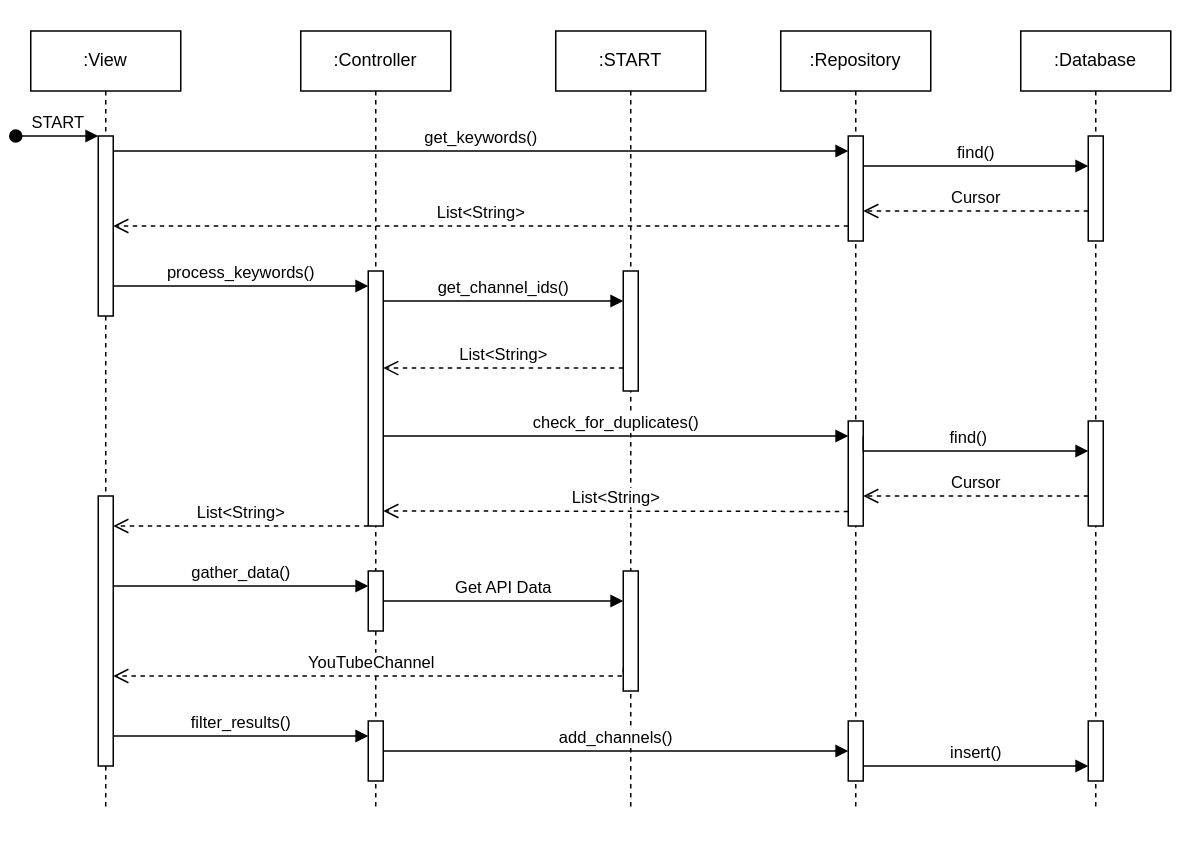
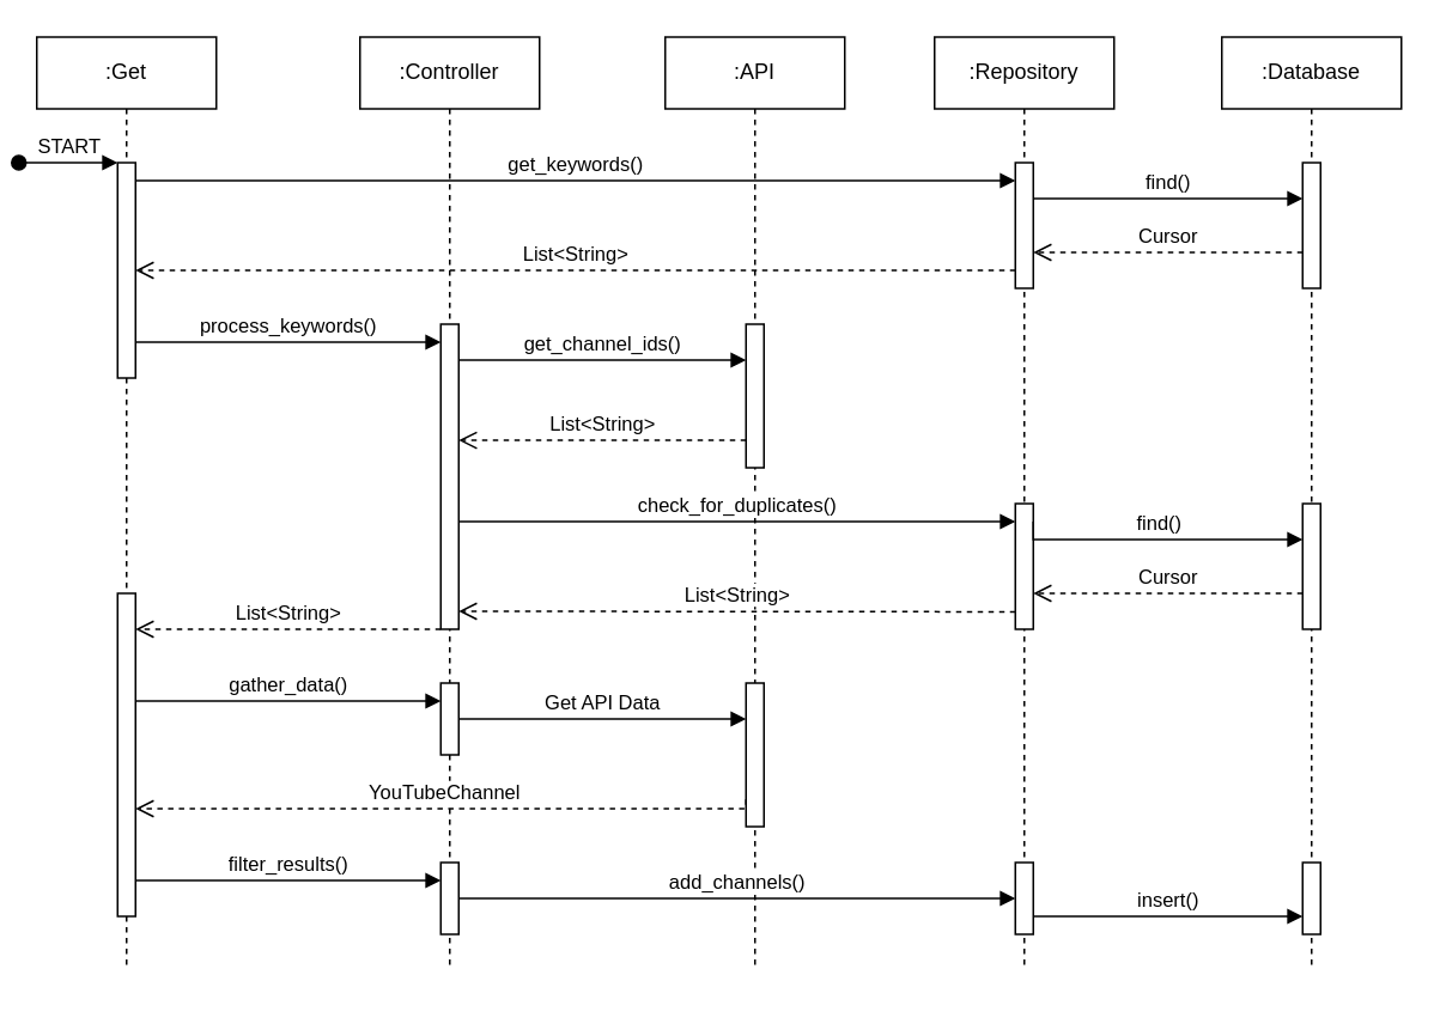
  <mxCell id="0" />
  <mxCell id="1" parent="0" />
- <mxCell id="2" value=":View" style="shape=umlLifeline;perimeter=lifelinePerimeter;whiteSpace=wrap;html=1;container=0;dropTarget=0;collapsible=0;recursiveResize=0;outlineConnect=0;portConstraint=eastwest;newEdgeStyle={&quot;edgeStyle&quot;:&quot;elbowEdgeStyle&quot;,&quot;elbow&quot;:&quot;vertical&quot;,&quot;curved&quot;:0,&quot;rounded&quot;:0};" parent="1" vertex="1"><mxGeometry x="20" y="20" width="100" height="520" as="geometry" /></mxCell>
+ <mxCell id="2" value=":Get" style="shape=umlLifeline;perimeter=lifelinePerimeter;whiteSpace=wrap;html=1;container=0;dropTarget=0;collapsible=0;recursiveResize=0;outlineConnect=0;portConstraint=eastwest;newEdgeStyle={&quot;edgeStyle&quot;:&quot;elbowEdgeStyle&quot;,&quot;elbow&quot;:&quot;vertical&quot;,&quot;curved&quot;:0,&quot;rounded&quot;:0};" parent="1" vertex="1"><mxGeometry x="20" y="20" width="100" height="520" as="geometry" /></mxCell>
  <mxCell id="3" value="" style="html=1;points=[];perimeter=orthogonalPerimeter;outlineConnect=0;targetShapes=umlLifeline;portConstraint=eastwest;newEdgeStyle={&quot;edgeStyle&quot;:&quot;elbowEdgeStyle&quot;,&quot;elbow&quot;:&quot;vertical&quot;,&quot;curved&quot;:0,&quot;rounded&quot;:0};" parent="2" vertex="1"><mxGeometry x="45" y="70" width="10" height="120" as="geometry" /></mxCell>
  <mxCell id="4" value="START" style="html=1;verticalAlign=bottom;startArrow=oval;endArrow=block;startSize=8;edgeStyle=elbowEdgeStyle;elbow=vertical;curved=0;rounded=0;" parent="2" target="3" edge="1"><mxGeometry relative="1" as="geometry"><mxPoint x="-10" y="70" as="sourcePoint" /><Array as="points"><mxPoint y="70" /></Array></mxGeometry></mxCell>
  <mxCell id="5" value="" style="html=1;points=[];perimeter=orthogonalPerimeter;outlineConnect=0;targetShapes=umlLifeline;portConstraint=eastwest;newEdgeStyle={&quot;edgeStyle&quot;:&quot;elbowEdgeStyle&quot;,&quot;elbow&quot;:&quot;vertical&quot;,&quot;curved&quot;:0,&quot;rounded&quot;:0};" parent="2" vertex="1"><mxGeometry x="45" y="310" width="10" height="180" as="geometry" /></mxCell>
  <mxCell id="6" value=":Controller" style="shape=umlLifeline;perimeter=lifelinePerimeter;whiteSpace=wrap;html=1;container=0;dropTarget=0;collapsible=0;recursiveResize=0;outlineConnect=0;portConstraint=eastwest;newEdgeStyle={&quot;edgeStyle&quot;:&quot;elbowEdgeStyle&quot;,&quot;elbow&quot;:&quot;vertical&quot;,&quot;curved&quot;:0,&quot;rounded&quot;:0};" parent="1" vertex="1"><mxGeometry x="200" y="20" width="100" height="520" as="geometry" /></mxCell>
  <mxCell id="7" value="" style="html=1;points=[];perimeter=orthogonalPerimeter;outlineConnect=0;targetShapes=umlLifeline;portConstraint=eastwest;newEdgeStyle={&quot;edgeStyle&quot;:&quot;elbowEdgeStyle&quot;,&quot;elbow&quot;:&quot;vertical&quot;,&quot;curved&quot;:0,&quot;rounded&quot;:0};" parent="6" vertex="1"><mxGeometry x="45" y="160" width="10" height="170" as="geometry" /></mxCell>
  <mxCell id="8" value="" style="html=1;points=[];perimeter=orthogonalPerimeter;outlineConnect=0;targetShapes=umlLifeline;portConstraint=eastwest;newEdgeStyle={&quot;edgeStyle&quot;:&quot;elbowEdgeStyle&quot;,&quot;elbow&quot;:&quot;vertical&quot;,&quot;curved&quot;:0,&quot;rounded&quot;:0};" parent="6" vertex="1"><mxGeometry x="45" y="460" width="10" height="40" as="geometry" /></mxCell>
  <mxCell id="9" value="get_keywords()" style="html=1;verticalAlign=bottom;endArrow=block;edgeStyle=elbowEdgeStyle;elbow=vertical;curved=0;rounded=0;" parent="1" source="3" target="15" edge="1"><mxGeometry relative="1" as="geometry"><mxPoint x="175" y="110" as="sourcePoint" /><Array as="points"><mxPoint x="160" y="100" /></Array><mxPoint x="560" y="100" as="targetPoint" /></mxGeometry></mxCell>
  <mxCell id="10" value="Cursor" style="html=1;verticalAlign=bottom;endArrow=open;dashed=1;endSize=8;edgeStyle=elbowEdgeStyle;elbow=vertical;curved=0;rounded=0;" parent="1" source="19" target="15" edge="1"><mxGeometry relative="1" as="geometry"><mxPoint x="175" y="185" as="targetPoint" /><Array as="points"><mxPoint x="700" y="140" /><mxPoint x="600" y="150" /><mxPoint x="640" y="260" /></Array><mxPoint x="245" y="260" as="sourcePoint" /></mxGeometry></mxCell>
- <mxCell id="11" value=":START" style="shape=umlLifeline;perimeter=lifelinePerimeter;whiteSpace=wrap;html=1;container=0;dropTarget=0;collapsible=0;recursiveResize=0;outlineConnect=0;portConstraint=eastwest;newEdgeStyle={&quot;edgeStyle&quot;:&quot;elbowEdgeStyle&quot;,&quot;elbow&quot;:&quot;vertical&quot;,&quot;curved&quot;:0,&quot;rounded&quot;:0};" parent="1" vertex="1"><mxGeometry x="370" y="20" width="100" height="520" as="geometry" /></mxCell>
+ <mxCell id="11" value=":API" style="shape=umlLifeline;perimeter=lifelinePerimeter;whiteSpace=wrap;html=1;container=0;dropTarget=0;collapsible=0;recursiveResize=0;outlineConnect=0;portConstraint=eastwest;newEdgeStyle={&quot;edgeStyle&quot;:&quot;elbowEdgeStyle&quot;,&quot;elbow&quot;:&quot;vertical&quot;,&quot;curved&quot;:0,&quot;rounded&quot;:0};" parent="1" vertex="1"><mxGeometry x="370" y="20" width="100" height="520" as="geometry" /></mxCell>
  <mxCell id="12" value="" style="html=1;points=[];perimeter=orthogonalPerimeter;outlineConnect=0;targetShapes=umlLifeline;portConstraint=eastwest;newEdgeStyle={&quot;edgeStyle&quot;:&quot;elbowEdgeStyle&quot;,&quot;elbow&quot;:&quot;vertical&quot;,&quot;curved&quot;:0,&quot;rounded&quot;:0};" parent="11" vertex="1"><mxGeometry x="45" y="160" width="10" height="80" as="geometry" /></mxCell>
  <mxCell id="13" value="" style="html=1;points=[];perimeter=orthogonalPerimeter;outlineConnect=0;targetShapes=umlLifeline;portConstraint=eastwest;newEdgeStyle={&quot;edgeStyle&quot;:&quot;elbowEdgeStyle&quot;,&quot;elbow&quot;:&quot;vertical&quot;,&quot;curved&quot;:0,&quot;rounded&quot;:0};" parent="11" vertex="1"><mxGeometry x="45" y="360" width="10" height="80" as="geometry" /></mxCell>
  <mxCell id="14" value=":Repository" style="shape=umlLifeline;perimeter=lifelinePerimeter;whiteSpace=wrap;html=1;container=0;dropTarget=0;collapsible=0;recursiveResize=0;outlineConnect=0;portConstraint=eastwest;newEdgeStyle={&quot;edgeStyle&quot;:&quot;elbowEdgeStyle&quot;,&quot;elbow&quot;:&quot;vertical&quot;,&quot;curved&quot;:0,&quot;rounded&quot;:0};" parent="1" vertex="1"><mxGeometry x="520" y="20" width="100" height="520" as="geometry" /></mxCell>
  <mxCell id="15" value="" style="html=1;points=[];perimeter=orthogonalPerimeter;outlineConnect=0;targetShapes=umlLifeline;portConstraint=eastwest;newEdgeStyle={&quot;edgeStyle&quot;:&quot;elbowEdgeStyle&quot;,&quot;elbow&quot;:&quot;vertical&quot;,&quot;curved&quot;:0,&quot;rounded&quot;:0};" parent="14" vertex="1"><mxGeometry x="45" y="70" width="10" height="70" as="geometry" /></mxCell>
  <mxCell id="16" value="" style="html=1;points=[];perimeter=orthogonalPerimeter;outlineConnect=0;targetShapes=umlLifeline;portConstraint=eastwest;newEdgeStyle={&quot;edgeStyle&quot;:&quot;elbowEdgeStyle&quot;,&quot;elbow&quot;:&quot;vertical&quot;,&quot;curved&quot;:0,&quot;rounded&quot;:0};" parent="14" vertex="1"><mxGeometry x="45" y="260" width="10" height="70" as="geometry" /></mxCell>
  <mxCell id="17" value="" style="html=1;points=[];perimeter=orthogonalPerimeter;outlineConnect=0;targetShapes=umlLifeline;portConstraint=eastwest;newEdgeStyle={&quot;edgeStyle&quot;:&quot;elbowEdgeStyle&quot;,&quot;elbow&quot;:&quot;vertical&quot;,&quot;curved&quot;:0,&quot;rounded&quot;:0};" parent="14" vertex="1"><mxGeometry x="45" y="460" width="10" height="40" as="geometry" /></mxCell>
  <mxCell id="18" value=":Database" style="shape=umlLifeline;perimeter=lifelinePerimeter;whiteSpace=wrap;html=1;container=0;dropTarget=0;collapsible=0;recursiveResize=0;outlineConnect=0;portConstraint=eastwest;newEdgeStyle={&quot;edgeStyle&quot;:&quot;elbowEdgeStyle&quot;,&quot;elbow&quot;:&quot;vertical&quot;,&quot;curved&quot;:0,&quot;rounded&quot;:0};" parent="1" vertex="1"><mxGeometry x="680" y="20" width="100" height="520" as="geometry" /></mxCell>
  <mxCell id="19" value="" style="html=1;points=[];perimeter=orthogonalPerimeter;outlineConnect=0;targetShapes=umlLifeline;portConstraint=eastwest;newEdgeStyle={&quot;edgeStyle&quot;:&quot;elbowEdgeStyle&quot;,&quot;elbow&quot;:&quot;vertical&quot;,&quot;curved&quot;:0,&quot;rounded&quot;:0};" parent="18" vertex="1"><mxGeometry x="45" y="70" width="10" height="70" as="geometry" /></mxCell>
  <mxCell id="20" value="" style="html=1;points=[];perimeter=orthogonalPerimeter;outlineConnect=0;targetShapes=umlLifeline;portConstraint=eastwest;newEdgeStyle={&quot;edgeStyle&quot;:&quot;elbowEdgeStyle&quot;,&quot;elbow&quot;:&quot;vertical&quot;,&quot;curved&quot;:0,&quot;rounded&quot;:0};" parent="18" vertex="1"><mxGeometry x="45" y="260" width="10" height="70" as="geometry" /></mxCell>
  <mxCell id="21" value="" style="html=1;points=[];perimeter=orthogonalPerimeter;outlineConnect=0;targetShapes=umlLifeline;portConstraint=eastwest;newEdgeStyle={&quot;edgeStyle&quot;:&quot;elbowEdgeStyle&quot;,&quot;elbow&quot;:&quot;vertical&quot;,&quot;curved&quot;:0,&quot;rounded&quot;:0};" parent="18" vertex="1"><mxGeometry x="45" y="460" width="10" height="40" as="geometry" /></mxCell>
  <mxCell id="22" value="find()" style="html=1;verticalAlign=bottom;endArrow=block;edgeStyle=elbowEdgeStyle;elbow=vertical;curved=0;rounded=0;" parent="1" source="15" target="19" edge="1"><mxGeometry relative="1" as="geometry"><mxPoint x="580" y="100" as="sourcePoint" /><Array as="points"><mxPoint x="680" y="110" /><mxPoint x="660" y="100" /><mxPoint x="720" y="100" /><mxPoint x="720" y="100" /></Array><mxPoint x="720" y="100" as="targetPoint" /><mxPoint as="offset" /></mxGeometry></mxCell>
  <mxCell id="23" value="process_keywords()" style="html=1;verticalAlign=bottom;endArrow=block;edgeStyle=elbowEdgeStyle;elbow=vertical;curved=0;rounded=0;" parent="1" source="3" target="7" edge="1"><mxGeometry relative="1" as="geometry"><mxPoint x="90" y="190" as="sourcePoint" /><Array as="points"><mxPoint x="210" y="190" /><mxPoint x="110" y="200" /><mxPoint x="175" y="190" /><mxPoint x="235" y="190" /><mxPoint x="235" y="190" /></Array><mxPoint x="240" y="200" as="targetPoint" /><mxPoint as="offset" /></mxGeometry></mxCell>
  <mxCell id="24" value="List&amp;lt;String&amp;gt;" style="html=1;verticalAlign=bottom;endArrow=open;dashed=1;endSize=8;edgeStyle=elbowEdgeStyle;elbow=vertical;curved=0;rounded=0;" parent="1" source="15" target="3" edge="1"><mxGeometry relative="1" as="geometry"><mxPoint x="405" y="169.71" as="targetPoint" /><Array as="points"><mxPoint x="500" y="150" /><mxPoint x="430" y="169.71" /><mxPoint x="470" y="279.71" /></Array><mxPoint x="555" y="169.71" as="sourcePoint" /></mxGeometry></mxCell>
  <mxCell id="25" value="get_channel_ids()" style="html=1;verticalAlign=bottom;endArrow=block;edgeStyle=elbowEdgeStyle;elbow=vertical;curved=0;rounded=0;" parent="1" source="7" target="12" edge="1"><mxGeometry relative="1" as="geometry"><mxPoint x="260" y="200" as="sourcePoint" /><Array as="points"><mxPoint x="285" y="200" /><mxPoint x="350" y="190" /><mxPoint x="410" y="190" /><mxPoint x="410" y="190" /></Array><mxPoint x="420" y="200" as="targetPoint" /><mxPoint as="offset" /></mxGeometry></mxCell>
  <mxCell id="26" value="List&amp;lt;String&amp;gt;" style="html=1;verticalAlign=bottom;endArrow=open;dashed=1;endSize=8;edgeStyle=elbowEdgeStyle;elbow=vertical;curved=0;rounded=0;" parent="1" source="12" edge="1"><mxGeometry relative="1" as="geometry"><mxPoint x="255" y="244.71" as="targetPoint" /><Array as="points"><mxPoint x="280" y="244.71" /><mxPoint x="320" y="354.71" /></Array><mxPoint x="405" y="244.71" as="sourcePoint" /><mxPoint as="offset" /></mxGeometry></mxCell>
  <mxCell id="27" value="check_for_duplicates()" style="html=1;verticalAlign=bottom;endArrow=block;edgeStyle=elbowEdgeStyle;elbow=vertical;curved=0;rounded=0;" parent="1" source="7" target="16" edge="1"><mxGeometry relative="1" as="geometry"><mxPoint x="260" y="290" as="sourcePoint" /><Array as="points"><mxPoint x="295" y="290" /><mxPoint x="360" y="280" /><mxPoint x="420" y="280" /><mxPoint x="420" y="280" /></Array><mxPoint x="430" y="290" as="targetPoint" /><mxPoint as="offset" /></mxGeometry></mxCell>
  <mxCell id="28" value="find()" style="html=1;verticalAlign=bottom;endArrow=block;edgeStyle=elbowEdgeStyle;elbow=vertical;curved=0;rounded=0;" parent="1" target="20" edge="1"><mxGeometry relative="1" as="geometry"><mxPoint x="575" y="290" as="sourcePoint" /><Array as="points"><mxPoint x="630" y="300" /><mxPoint x="615" y="290" /><mxPoint x="680" y="280" /><mxPoint x="740" y="280" /><mxPoint x="740" y="280" /></Array><mxPoint x="885" y="290" as="targetPoint" /><mxPoint as="offset" /></mxGeometry></mxCell>
  <mxCell id="29" value="Cursor" style="html=1;verticalAlign=bottom;endArrow=open;dashed=1;endSize=8;edgeStyle=elbowEdgeStyle;elbow=vertical;curved=0;rounded=0;" parent="1" source="20" target="16" edge="1"><mxGeometry relative="1" as="geometry"><mxPoint x="570" y="330" as="targetPoint" /><Array as="points"><mxPoint x="700" y="330" /><mxPoint x="680" y="340" /><mxPoint x="595" y="330" /><mxPoint x="635" y="440" /></Array><mxPoint x="720" y="330" as="sourcePoint" /></mxGeometry></mxCell>
  <mxCell id="30" value="List&amp;lt;String&amp;gt;" style="html=1;verticalAlign=bottom;endArrow=open;dashed=1;endSize=8;edgeStyle=elbowEdgeStyle;elbow=vertical;curved=0;rounded=0;" parent="1" target="7" edge="1"><mxGeometry relative="1" as="geometry"><mxPoint x="405" y="340" as="targetPoint" /><Array as="points"><mxPoint x="510" y="340" /><mxPoint x="500" y="330" /><mxPoint x="430" y="340" /><mxPoint x="470" y="450" /></Array><mxPoint x="565" y="340.29" as="sourcePoint" /><mxPoint as="offset" /></mxGeometry></mxCell>
  <mxCell id="31" value="List&amp;lt;String&amp;gt;" style="html=1;verticalAlign=bottom;endArrow=open;dashed=1;endSize=8;edgeStyle=elbowEdgeStyle;elbow=vertical;curved=0;rounded=0;" parent="1" source="7" target="5" edge="1"><mxGeometry relative="1" as="geometry"><mxPoint x="90" y="340" as="targetPoint" /><Array as="points"><mxPoint x="220" y="350" /><mxPoint x="195" y="340" /><mxPoint x="110" y="330" /><mxPoint x="150" y="440" /></Array><mxPoint x="240" y="340" as="sourcePoint" /></mxGeometry></mxCell>
  <mxCell id="32" value="" style="html=1;points=[];perimeter=orthogonalPerimeter;outlineConnect=0;targetShapes=umlLifeline;portConstraint=eastwest;newEdgeStyle={&quot;edgeStyle&quot;:&quot;elbowEdgeStyle&quot;,&quot;elbow&quot;:&quot;vertical&quot;,&quot;curved&quot;:0,&quot;rounded&quot;:0};" parent="1" vertex="1"><mxGeometry x="245" y="380" width="10" height="40" as="geometry" /></mxCell>
  <mxCell id="33" value="gather_data()" style="html=1;verticalAlign=bottom;endArrow=block;edgeStyle=elbowEdgeStyle;elbow=vertical;curved=0;rounded=0;" parent="1" edge="1"><mxGeometry relative="1" as="geometry"><mxPoint x="75" y="390" as="sourcePoint" /><Array as="points"><mxPoint x="110" y="390" /><mxPoint x="175" y="380" /><mxPoint x="235" y="380" /><mxPoint x="235" y="380" /></Array><mxPoint x="245" y="390" as="targetPoint" /><mxPoint as="offset" /></mxGeometry></mxCell>
  <mxCell id="34" value="Get API Data" style="html=1;verticalAlign=bottom;endArrow=block;edgeStyle=elbowEdgeStyle;elbow=vertical;curved=0;rounded=0;" parent="1" source="32" edge="1"><mxGeometry relative="1" as="geometry"><mxPoint x="245" y="400" as="sourcePoint" /><Array as="points"><mxPoint x="280" y="400" /><mxPoint x="345" y="390" /><mxPoint x="405" y="390" /><mxPoint x="405" y="390" /></Array><mxPoint x="415" y="400" as="targetPoint" /><mxPoint as="offset" /></mxGeometry></mxCell>
  <mxCell id="35" value="YouTubeChannel" style="html=1;verticalAlign=bottom;endArrow=open;dashed=1;endSize=8;edgeStyle=elbowEdgeStyle;elbow=vertical;curved=0;rounded=0;" parent="1" target="5" edge="1"><mxGeometry relative="1" as="geometry"><mxPoint x="255" y="444.58" as="targetPoint" /><Array as="points"><mxPoint x="340" y="450" /><mxPoint x="280" y="444.58" /><mxPoint x="320" y="554.58" /></Array><mxPoint x="415" y="444.87" as="sourcePoint" /><mxPoint as="offset" /></mxGeometry></mxCell>
  <mxCell id="36" value="add_channels()" style="html=1;verticalAlign=bottom;endArrow=block;edgeStyle=elbowEdgeStyle;elbow=vertical;curved=0;rounded=0;" parent="1" edge="1"><mxGeometry relative="1" as="geometry"><mxPoint x="255" y="500" as="sourcePoint" /><Array as="points"><mxPoint x="295" y="500" /><mxPoint x="360" y="490" /><mxPoint x="420" y="490" /><mxPoint x="420" y="490" /></Array><mxPoint x="565" y="500" as="targetPoint" /><mxPoint as="offset" /></mxGeometry></mxCell>
  <mxCell id="37" value="insert()" style="html=1;verticalAlign=bottom;endArrow=block;edgeStyle=elbowEdgeStyle;elbow=vertical;curved=0;rounded=0;" parent="1" source="17" target="21" edge="1"><mxGeometry relative="1" as="geometry"><mxPoint x="580" y="500" as="sourcePoint" /><Array as="points"><mxPoint x="630" y="510" /><mxPoint x="620" y="500" /><mxPoint x="685" y="490" /><mxPoint x="745" y="490" /><mxPoint x="745" y="490" /></Array><mxPoint x="730" y="500" as="targetPoint" /><mxPoint as="offset" /></mxGeometry></mxCell>
  <mxCell id="38" value="filter_results()" style="html=1;verticalAlign=bottom;endArrow=block;edgeStyle=elbowEdgeStyle;elbow=vertical;curved=0;rounded=0;" parent="1" edge="1"><mxGeometry relative="1" as="geometry"><mxPoint x="75" y="490" as="sourcePoint" /><Array as="points"><mxPoint x="110" y="490" /><mxPoint x="175" y="480" /><mxPoint x="235" y="480" /><mxPoint x="235" y="480" /></Array><mxPoint x="245" y="490" as="targetPoint" /><mxPoint as="offset" /></mxGeometry></mxCell>
